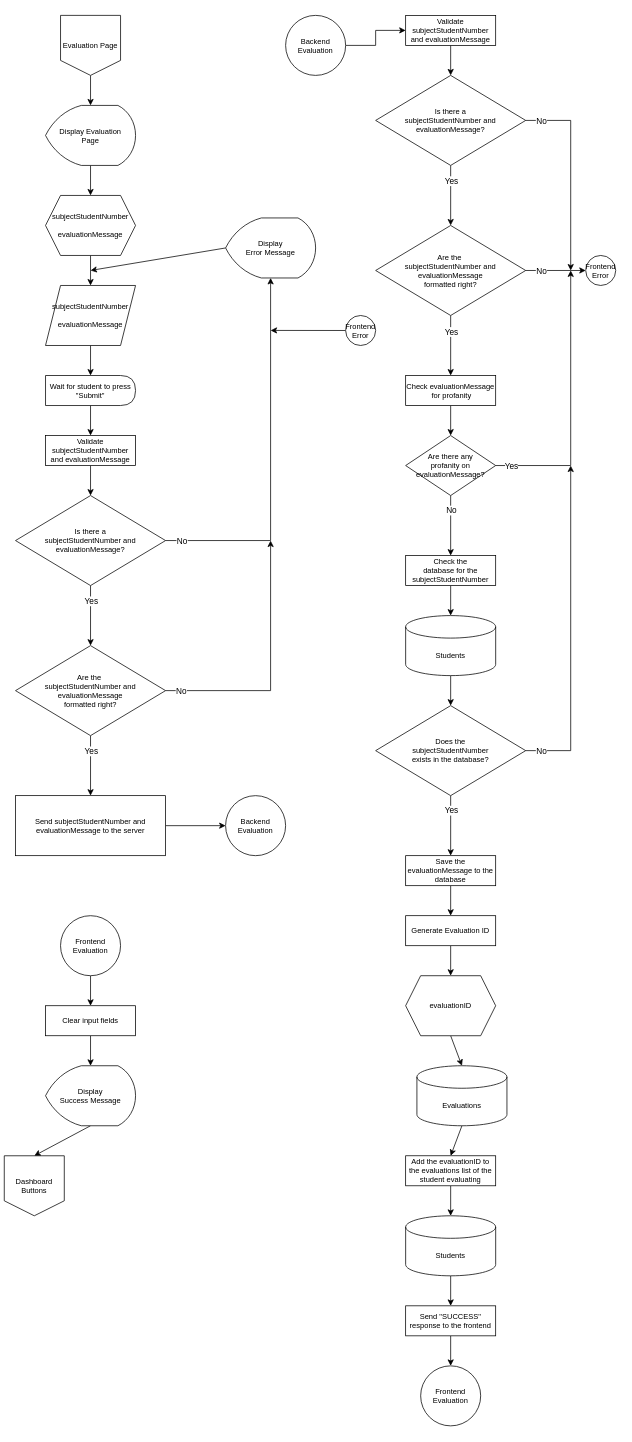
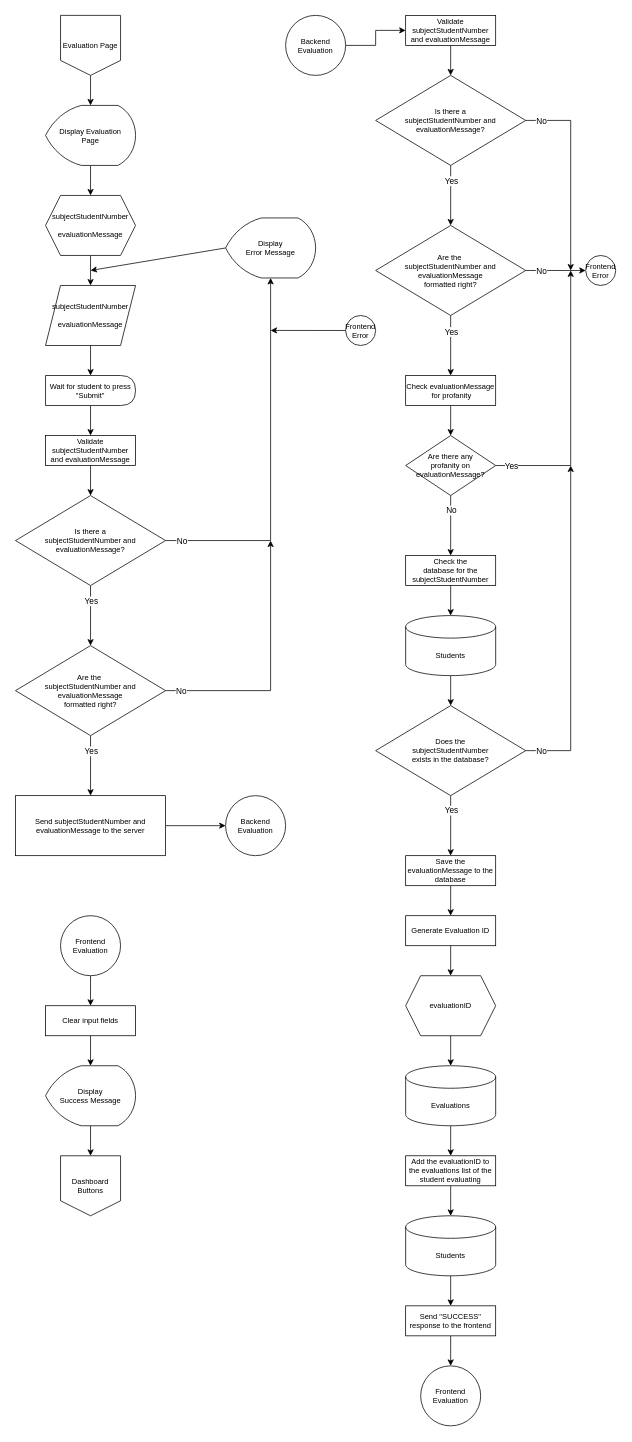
  <mxCell id="0" />
  <mxCell id="1" parent="0" />
  <mxCell id="2" style="edgeStyle=none;html=1;exitX=0.5;exitY=1;exitDx=0;exitDy=0;entryX=0.5;entryY=0;entryDx=0;entryDy=0;entryPerimeter=0;rounded=0;" parent="1" source="3" target="5" edge="1"><mxGeometry relative="1" as="geometry" /></mxCell>
  <mxCell id="3" value="Evaluation Page" style="shape=offPageConnector;whiteSpace=wrap;html=1;strokeWidth=1;fontFamily=Helvetica;fontSize=10;size=0.25;rounded=0;" parent="1" vertex="1"><mxGeometry x="80" y="20" width="80" height="80" as="geometry" /></mxCell>
  <mxCell id="4" style="edgeStyle=none;html=1;exitX=0.5;exitY=1;exitDx=0;exitDy=0;exitPerimeter=0;entryX=0.5;entryY=0;entryDx=0;entryDy=0;rounded=0;" parent="1" source="5" target="7" edge="1"><mxGeometry relative="1" as="geometry" /></mxCell>
  <mxCell id="5" value="Display Evaluation&lt;br style=&quot;font-size: 10px;&quot;&gt;Page" style="strokeWidth=1;html=1;shape=mxgraph.flowchart.display;whiteSpace=wrap;fontSize=10;rounded=0;fontFamily=Helvetica;" parent="1" vertex="1"><mxGeometry x="60" y="140" width="120" height="80" as="geometry" /></mxCell>
  <mxCell id="6" style="edgeStyle=none;html=1;exitX=0.5;exitY=1;exitDx=0;exitDy=0;entryX=0.5;entryY=0;entryDx=0;entryDy=0;rounded=0;" parent="1" source="7" target="9" edge="1"><mxGeometry relative="1" as="geometry" /></mxCell>
  <mxCell id="7" value="subjectStudentNumber&lt;br&gt;&lt;br&gt;evaluationMessage" style="shape=hexagon;perimeter=hexagonPerimeter2;whiteSpace=wrap;html=1;fixedSize=1;fontFamily=Helvetica;strokeWidth=1;fontSize=10;rounded=0;" parent="1" vertex="1"><mxGeometry x="60" y="260" width="120" height="80" as="geometry" /></mxCell>
  <mxCell id="8" style="edgeStyle=none;html=1;exitX=0.5;exitY=1;exitDx=0;exitDy=0;entryX=0.5;entryY=0;entryDx=0;entryDy=0;rounded=0;" parent="1" source="9" target="25" edge="1"><mxGeometry relative="1" as="geometry" /></mxCell>
  <mxCell id="9" value="subjectStudentNumber&lt;br&gt;&lt;br&gt;evaluationMessage" style="shape=parallelogram;perimeter=parallelogramPerimeter;whiteSpace=wrap;html=1;fixedSize=1;size=20;fontSize=10;fontFamily=Helvetica;rounded=0;" parent="1" vertex="1"><mxGeometry x="60" y="380" width="120" height="80" as="geometry" /></mxCell>
  <mxCell id="10" style="edgeStyle=none;html=1;exitX=0.5;exitY=1;exitDx=0;exitDy=0;entryX=0.5;entryY=0;entryDx=0;entryDy=0;rounded=0;" parent="1" source="11" target="16" edge="1"><mxGeometry relative="1" as="geometry" /></mxCell>
  <mxCell id="11" value="Validate subjectStudentNumber and evaluationMessage" style="rounded=0;whiteSpace=wrap;html=1;fontFamily=Helvetica;strokeWidth=1;fontSize=10;" parent="1" vertex="1"><mxGeometry x="60" y="580" width="120" height="40" as="geometry" /></mxCell>
  <mxCell id="12" style="edgeStyle=none;html=1;exitX=0.5;exitY=1;exitDx=0;exitDy=0;entryX=0.5;entryY=0;entryDx=0;entryDy=0;rounded=0;" parent="1" source="16" target="21" edge="1"><mxGeometry relative="1" as="geometry" /></mxCell>
  <mxCell id="13" value="Yes" style="edgeLabel;html=1;align=center;verticalAlign=middle;resizable=0;points=[];rounded=0;" parent="12" vertex="1" connectable="0"><mxGeometry x="-0.54" y="-1" relative="1" as="geometry"><mxPoint x="1" y="2" as="offset" /></mxGeometry></mxCell>
  <mxCell id="14" style="edgeStyle=none;html=1;exitX=1;exitY=0.5;exitDx=0;exitDy=0;entryX=0.5;entryY=1;entryDx=0;entryDy=0;entryPerimeter=0;rounded=0;" parent="1" source="16" target="23" edge="1"><mxGeometry relative="1" as="geometry"><Array as="points"><mxPoint x="360" y="720" /></Array></mxGeometry></mxCell>
  <mxCell id="15" value="No" style="edgeLabel;html=1;align=center;verticalAlign=middle;resizable=0;points=[];rounded=0;" parent="14" vertex="1" connectable="0"><mxGeometry x="-0.918" y="-4" relative="1" as="geometry"><mxPoint x="1" y="-4" as="offset" /></mxGeometry></mxCell>
  <mxCell id="16" value="Is there a&lt;br style=&quot;font-size: 10px;&quot;&gt;subjectStudentNumber and&lt;br&gt;evaluationMessage?" style="rhombus;whiteSpace=wrap;html=1;fontFamily=Helvetica;strokeWidth=1;fontSize=10;rounded=0;" parent="1" vertex="1"><mxGeometry y="660" width="200" height="120" as="geometry" x="20" /></mxCell>
  <mxCell id="17" style="edgeStyle=none;html=1;exitX=1;exitY=0.5;exitDx=0;exitDy=0;rounded=0;" parent="1" source="21" edge="1"><mxGeometry relative="1" as="geometry"><mxPoint x="360" y="720" as="targetPoint" /><Array as="points"><mxPoint x="360" y="920" /></Array></mxGeometry></mxCell>
  <mxCell id="18" value="No" style="edgeLabel;html=1;align=center;verticalAlign=middle;resizable=0;points=[];rounded=0;" parent="17" vertex="1" connectable="0"><mxGeometry x="-0.869" relative="1" as="geometry"><mxPoint x="-2" as="offset" /></mxGeometry></mxCell>
  <mxCell id="19" style="edgeStyle=none;html=1;exitX=0.5;exitY=1;exitDx=0;exitDy=0;entryX=0.5;entryY=0;entryDx=0;entryDy=0;rounded=0;" parent="1" source="21" target="27" edge="1"><mxGeometry relative="1" as="geometry" /></mxCell>
  <mxCell id="20" value="Yes" style="edgeLabel;html=1;align=center;verticalAlign=middle;resizable=0;points=[];rounded=0;" parent="19" vertex="1" connectable="0"><mxGeometry x="-0.459" y="-1" relative="1" as="geometry"><mxPoint x="1" y="-2" as="offset" /></mxGeometry></mxCell>
  <mxCell id="21" value="Are the&amp;nbsp;&lt;br&gt;subjectStudentNumber and&lt;br&gt;evaluationMessage&lt;br style=&quot;font-size: 10px;&quot;&gt;formatted right?" style="rhombus;whiteSpace=wrap;html=1;fontFamily=Helvetica;strokeWidth=1;fontSize=10;rounded=0;" parent="1" vertex="1"><mxGeometry y="860" width="200" height="120" as="geometry" x="20" /></mxCell>
  <mxCell id="22" style="edgeStyle=none;html=1;exitX=0;exitY=0.5;exitDx=0;exitDy=0;exitPerimeter=0;rounded=0;" parent="1" source="23" edge="1"><mxGeometry relative="1" as="geometry"><mxPoint x="120" y="360" as="targetPoint" /></mxGeometry></mxCell>
  <mxCell id="23" value="Display&lt;br&gt;Error Message" style="strokeWidth=1;html=1;shape=mxgraph.flowchart.display;whiteSpace=wrap;fontSize=10;fontFamily=Helvetica;rounded=0;" parent="1" vertex="1"><mxGeometry x="300" y="290" width="120" height="80" as="geometry" /></mxCell>
  <mxCell id="24" style="edgeStyle=none;html=1;exitX=0.5;exitY=1;exitDx=0;exitDy=0;entryX=0.5;entryY=0;entryDx=0;entryDy=0;rounded=0;" parent="1" source="25" target="11" edge="1"><mxGeometry relative="1" as="geometry" /></mxCell>
  <mxCell id="25" value="Wait for student to press &quot;Submit&quot;" style="shape=delay;whiteSpace=wrap;html=1;hachureGap=4;fontFamily=Helvetica;fontSize=10;rounded=0;" parent="1" vertex="1"><mxGeometry x="60" y="500" width="120" height="40" as="geometry" /></mxCell>
  <mxCell id="26" style="edgeStyle=none;html=1;exitX=1;exitY=0.5;exitDx=0;exitDy=0;rounded=0;" parent="1" source="27" target="28" edge="1"><mxGeometry relative="1" as="geometry" /></mxCell>
  <mxCell id="27" value="Send subjectStudentNumber and evaluationMessage to the server" style="rounded=0;whiteSpace=wrap;html=1;fontFamily=Helvetica;strokeWidth=1;fontSize=10;" parent="1" vertex="1"><mxGeometry y="1060" width="200" height="80" as="geometry" x="20" /></mxCell>
  <mxCell id="28" value="Backend&lt;br&gt;Evaluation" style="ellipse;whiteSpace=wrap;html=1;aspect=fixed;fontSize=10;fontFamily=Helvetica;rounded=0;" parent="1" vertex="1"><mxGeometry x="300" y="1060" width="80" height="80" as="geometry" /></mxCell>
  <mxCell id="29" style="edgeStyle=none;html=1;exitX=1;exitY=0.5;exitDx=0;exitDy=0;entryX=0;entryY=0.5;entryDx=0;entryDy=0;rounded=0;" parent="1" source="30" target="32" edge="1"><mxGeometry relative="1" as="geometry"><Array as="points"><mxPoint x="500" y="60" /><mxPoint x="500" y="40" /></Array></mxGeometry></mxCell>
  <mxCell id="30" value="Backend&lt;br&gt;Evaluation" style="ellipse;whiteSpace=wrap;html=1;aspect=fixed;fontSize=10;fontFamily=Helvetica;rounded=0;" parent="1" vertex="1"><mxGeometry x="380" y="20" width="80" height="80" as="geometry" /></mxCell>
  <mxCell id="31" style="edgeStyle=none;html=1;exitX=0.5;exitY=1;exitDx=0;exitDy=0;entryX=0.5;entryY=0;entryDx=0;entryDy=0;rounded=0;" parent="1" source="32" target="37" edge="1"><mxGeometry relative="1" as="geometry" /></mxCell>
  <mxCell id="32" value="Validate subjectStudentNumber and evaluationMessage" style="rounded=0;whiteSpace=wrap;html=1;fontFamily=Helvetica;strokeWidth=1;fontSize=10;" parent="1" vertex="1"><mxGeometry x="540" y="20" width="120" height="40" as="geometry" /></mxCell>
  <mxCell id="33" style="edgeStyle=none;html=1;exitX=0.5;exitY=1;exitDx=0;exitDy=0;entryX=0.5;entryY=0;entryDx=0;entryDy=0;rounded=0;" parent="1" source="37" target="42" edge="1"><mxGeometry relative="1" as="geometry" /></mxCell>
  <mxCell id="34" value="Yes" style="edgeLabel;html=1;align=center;verticalAlign=middle;resizable=0;points=[];rounded=0;" parent="33" vertex="1" connectable="0"><mxGeometry x="-0.54" y="-1" relative="1" as="geometry"><mxPoint x="1" y="2" as="offset" /></mxGeometry></mxCell>
  <mxCell id="35" style="edgeStyle=none;html=1;exitX=1;exitY=0.5;exitDx=0;exitDy=0;rounded=0;" parent="1" source="37" edge="1"><mxGeometry relative="1" as="geometry"><mxPoint x="760" y="360" as="targetPoint" /><Array as="points"><mxPoint x="760" y="160" /></Array></mxGeometry></mxCell>
  <mxCell id="36" value="No" style="edgeLabel;html=1;align=center;verticalAlign=middle;resizable=0;points=[];rounded=0;" parent="35" vertex="1" connectable="0"><mxGeometry x="-0.926" y="1" relative="1" as="geometry"><mxPoint x="10" y="1" as="offset" /></mxGeometry></mxCell>
  <mxCell id="37" value="Is there a&lt;br style=&quot;font-size: 10px;&quot;&gt;subjectStudentNumber and&lt;br&gt;evaluationMessage?" style="rhombus;whiteSpace=wrap;html=1;fontFamily=Helvetica;strokeWidth=1;fontSize=10;rounded=0;" parent="1" vertex="1"><mxGeometry x="500" y="100" width="200" height="120" as="geometry" /></mxCell>
  <mxCell id="38" style="edgeStyle=none;html=1;exitX=1;exitY=0.5;exitDx=0;exitDy=0;entryX=0;entryY=0.5;entryDx=0;entryDy=0;rounded=0;" parent="1" source="42" target="45" edge="1"><mxGeometry relative="1" as="geometry" /></mxCell>
  <mxCell id="39" value="No" style="edgeLabel;html=1;align=center;verticalAlign=middle;resizable=0;points=[];rounded=0;" parent="38" vertex="1" connectable="0"><mxGeometry x="-0.808" y="-1" relative="1" as="geometry"><mxPoint x="12" y="-1" as="offset" /></mxGeometry></mxCell>
  <mxCell id="40" style="edgeStyle=none;html=1;exitX=0.5;exitY=1;exitDx=0;exitDy=0;entryX=0.5;entryY=0;entryDx=0;entryDy=0;rounded=0;" parent="1" source="42" target="56" edge="1"><mxGeometry relative="1" as="geometry" /></mxCell>
  <mxCell id="41" value="Yes" style="edgeLabel;html=1;align=center;verticalAlign=middle;resizable=0;points=[];rounded=0;" parent="40" vertex="1" connectable="0"><mxGeometry x="-0.809" y="-2" relative="1" as="geometry"><mxPoint x="2" y="13" as="offset" /></mxGeometry></mxCell>
  <mxCell id="42" value="Are the&amp;nbsp;&lt;br&gt;subjectStudentNumber and&lt;br&gt;evaluationMessage&lt;br style=&quot;font-size: 10px;&quot;&gt;formatted right?" style="rhombus;whiteSpace=wrap;html=1;fontFamily=Helvetica;strokeWidth=1;fontSize=10;rounded=0;" parent="1" vertex="1"><mxGeometry x="500" y="300" width="200" height="120" as="geometry" /></mxCell>
  <mxCell id="43" style="edgeStyle=none;html=1;exitX=0;exitY=0.5;exitDx=0;exitDy=0;rounded=0;" parent="1" source="44" edge="1"><mxGeometry relative="1" as="geometry"><mxPoint x="360" y="439.905" as="targetPoint" /></mxGeometry></mxCell>
  <mxCell id="44" value="Frontend Error" style="ellipse;whiteSpace=wrap;html=1;aspect=fixed;fontSize=10;fontFamily=Helvetica;rounded=0;" parent="1" vertex="1"><mxGeometry x="460" y="420" width="40" height="40" as="geometry" /></mxCell>
  <mxCell id="45" value="Frontend Error" style="ellipse;whiteSpace=wrap;html=1;aspect=fixed;fontSize=10;fontFamily=Helvetica;rounded=0;" parent="1" vertex="1"><mxGeometry x="780" y="340" width="40" height="40" as="geometry" /></mxCell>
  <mxCell id="46" style="edgeStyle=none;html=1;exitX=0.5;exitY=1;exitDx=0;exitDy=0;entryX=0.5;entryY=0;entryDx=0;entryDy=0;entryPerimeter=0;rounded=0;" parent="1" source="47" target="49" edge="1"><mxGeometry relative="1" as="geometry" /></mxCell>
  <mxCell id="47" value="Check the&lt;br&gt;database for the subjectStudentNumber" style="rounded=0;whiteSpace=wrap;html=1;fontFamily=Helvetica;strokeWidth=1;fontSize=10;" parent="1" vertex="1"><mxGeometry x="540" y="740" width="120" height="40" as="geometry" /></mxCell>
  <mxCell id="48" style="edgeStyle=none;html=1;exitX=0.5;exitY=1;exitDx=0;exitDy=0;exitPerimeter=0;entryX=0.5;entryY=0;entryDx=0;entryDy=0;rounded=0;" parent="1" source="49" target="54" edge="1"><mxGeometry relative="1" as="geometry" /></mxCell>
  <mxCell id="49" value="Students" style="shape=cylinder3;whiteSpace=wrap;html=1;boundedLbl=1;backgroundOutline=1;size=15;fontSize=10;fontFamily=Helvetica;rounded=0;" parent="1" vertex="1"><mxGeometry x="540" y="820" width="120" height="80" as="geometry" /></mxCell>
  <mxCell id="50" style="edgeStyle=none;html=1;exitX=1;exitY=0.5;exitDx=0;exitDy=0;rounded=0;" parent="1" source="54" edge="1"><mxGeometry relative="1" as="geometry"><mxPoint x="760" y="620" as="targetPoint" /><Array as="points"><mxPoint x="760" y="1000" /></Array></mxGeometry></mxCell>
  <mxCell id="51" value="No" style="edgeLabel;html=1;align=center;verticalAlign=middle;resizable=0;points=[];rounded=0;" parent="50" vertex="1" connectable="0"><mxGeometry x="-0.946" y="2" relative="1" as="geometry"><mxPoint x="8" y="2" as="offset" /></mxGeometry></mxCell>
  <mxCell id="52" style="edgeStyle=none;html=1;exitX=0.5;exitY=1;exitDx=0;exitDy=0;entryX=0.5;entryY=0;entryDx=0;entryDy=0;rounded=0;" parent="1" source="54" target="63" edge="1"><mxGeometry relative="1" as="geometry" /></mxCell>
  <mxCell id="53" value="Yes" style="edgeLabel;html=1;align=center;verticalAlign=middle;resizable=0;points=[];rounded=0;" parent="52" vertex="1" connectable="0"><mxGeometry x="0.278" y="1" relative="1" as="geometry"><mxPoint x="-1" y="-32" as="offset" /></mxGeometry></mxCell>
  <mxCell id="54" value="Does the&lt;br&gt;subjectStudentNumber&lt;br&gt;exists in the database?" style="rhombus;whiteSpace=wrap;html=1;fontFamily=Helvetica;strokeWidth=1;fontSize=10;rounded=0;" parent="1" vertex="1"><mxGeometry x="500" y="940" width="200" height="120" as="geometry" /></mxCell>
  <mxCell id="55" style="edgeStyle=none;html=1;exitX=0.5;exitY=1;exitDx=0;exitDy=0;entryX=0.5;entryY=0;entryDx=0;entryDy=0;rounded=0;" parent="1" source="56" target="61" edge="1"><mxGeometry relative="1" as="geometry" /></mxCell>
  <mxCell id="56" value="Check evaluationMessage&lt;br&gt;&amp;nbsp;for profanity" style="rounded=0;whiteSpace=wrap;html=1;fontFamily=Helvetica;strokeWidth=1;fontSize=10;" parent="1" vertex="1"><mxGeometry x="540" y="500" width="120" height="40" as="geometry" /></mxCell>
  <mxCell id="57" style="edgeStyle=none;html=1;exitX=0.5;exitY=1;exitDx=0;exitDy=0;entryX=0.5;entryY=0;entryDx=0;entryDy=0;rounded=0;" parent="1" source="61" target="47" edge="1"><mxGeometry relative="1" as="geometry" /></mxCell>
  <mxCell id="58" value="No" style="edgeLabel;html=1;align=center;verticalAlign=middle;resizable=0;points=[];rounded=0;" parent="57" vertex="1" connectable="0"><mxGeometry x="-0.594" y="2" relative="1" as="geometry"><mxPoint x="-2" y="3" as="offset" /></mxGeometry></mxCell>
  <mxCell id="59" style="edgeStyle=none;html=1;exitX=1;exitY=0.5;exitDx=0;exitDy=0;rounded=0;" parent="1" source="61" edge="1"><mxGeometry relative="1" as="geometry"><mxPoint x="760" y="360" as="targetPoint" /><Array as="points"><mxPoint x="760" y="620" /></Array></mxGeometry></mxCell>
  <mxCell id="60" value="Yes" style="edgeLabel;html=1;align=center;verticalAlign=middle;resizable=0;points=[];rounded=0;" parent="59" vertex="1" connectable="0"><mxGeometry x="-0.939" y="3" relative="1" as="geometry"><mxPoint x="9" y="3" as="offset" /></mxGeometry></mxCell>
  <mxCell id="61" value="Are there any&lt;br&gt;profanity on&lt;br&gt;evaluationMessage?" style="rhombus;whiteSpace=wrap;html=1;fontFamily=Helvetica;strokeWidth=1;fontSize=10;rounded=0;" parent="1" vertex="1"><mxGeometry x="540" y="580" width="120" height="80" as="geometry" /></mxCell>
  <mxCell id="62" style="edgeStyle=none;html=1;exitX=0.5;exitY=1;exitDx=0;exitDy=0;entryX=0.5;entryY=0;entryDx=0;entryDy=0;rounded=0;" parent="1" source="63" target="65" edge="1"><mxGeometry relative="1" as="geometry" /></mxCell>
  <mxCell id="63" value="Save the evaluationMessage to the database" style="rounded=0;whiteSpace=wrap;html=1;fontFamily=Helvetica;strokeWidth=1;fontSize=10;" parent="1" vertex="1"><mxGeometry x="540" y="1140" width="120" height="40" as="geometry" /></mxCell>
  <mxCell id="64" style="edgeStyle=none;html=1;exitX=0.5;exitY=1;exitDx=0;exitDy=0;entryX=0.5;entryY=0;entryDx=0;entryDy=0;rounded=0;" parent="1" source="65" target="67" edge="1"><mxGeometry relative="1" as="geometry" /></mxCell>
  <mxCell id="65" value="Generate Evaluation ID" style="rounded=0;whiteSpace=wrap;html=1;fontFamily=Helvetica;strokeWidth=1;fontSize=10;" parent="1" vertex="1"><mxGeometry x="540" y="1220" width="120" height="40" as="geometry" /></mxCell>
  <mxCell id="66" style="edgeStyle=none;html=1;exitX=0.5;exitY=1;exitDx=0;exitDy=0;entryX=0.5;entryY=0;entryDx=0;entryDy=0;entryPerimeter=0;rounded=0;" parent="1" source="67" target="69" edge="1"><mxGeometry relative="1" as="geometry" /></mxCell>
  <mxCell id="67" value="evaluationID" style="shape=hexagon;perimeter=hexagonPerimeter2;whiteSpace=wrap;html=1;fixedSize=1;fontFamily=Helvetica;strokeWidth=1;fontSize=10;rounded=0;" parent="1" vertex="1"><mxGeometry x="540" y="1300" width="120" height="80" as="geometry" /></mxCell>
  <mxCell id="68" style="edgeStyle=none;html=1;exitX=0.5;exitY=1;exitDx=0;exitDy=0;exitPerimeter=0;entryX=0.5;entryY=0;entryDx=0;entryDy=0;rounded=0;" parent="1" source="69" target="71" edge="1"><mxGeometry relative="1" as="geometry" /></mxCell>
- <mxCell id="69" value="Evaluations" style="shape=cylinder3;whiteSpace=wrap;html=1;boundedLbl=1;backgroundOutline=1;size=15;fontSize=10;fontFamily=Helvetica;rounded=0;" parent="1" vertex="1"><mxGeometry x="555" y="1420" width="120" height="80" as="geometry" /></mxCell>
+ <mxCell id="69" value="Evaluations" style="shape=cylinder3;whiteSpace=wrap;html=1;boundedLbl=1;backgroundOutline=1;size=15;fontSize=10;fontFamily=Helvetica;rounded=0;" parent="1" vertex="1"><mxGeometry x="540" y="1420" width="120" height="80" as="geometry" /></mxCell>
  <mxCell id="70" style="edgeStyle=none;html=1;exitX=0.5;exitY=1;exitDx=0;exitDy=0;entryX=0.5;entryY=0;entryDx=0;entryDy=0;entryPerimeter=0;rounded=0;" parent="1" source="71" target="73" edge="1"><mxGeometry relative="1" as="geometry" /></mxCell>
  <mxCell id="71" value="Add the evaluationID to the evaluations list of the student evaluating" style="rounded=0;whiteSpace=wrap;html=1;fontFamily=Helvetica;strokeWidth=1;fontSize=10;" parent="1" vertex="1"><mxGeometry x="540" y="1540" width="120" height="40" as="geometry" /></mxCell>
  <mxCell id="72" style="edgeStyle=none;html=1;exitX=0.5;exitY=1;exitDx=0;exitDy=0;exitPerimeter=0;entryX=0.5;entryY=0;entryDx=0;entryDy=0;rounded=0;" parent="1" source="73" target="75" edge="1"><mxGeometry relative="1" as="geometry" /></mxCell>
  <mxCell id="73" value="Students" style="shape=cylinder3;whiteSpace=wrap;html=1;boundedLbl=1;backgroundOutline=1;size=15;fontSize=10;fontFamily=Helvetica;rounded=0;" parent="1" vertex="1"><mxGeometry x="540" y="1620" width="120" height="80" as="geometry" /></mxCell>
  <mxCell id="74" style="edgeStyle=none;html=1;exitX=0.5;exitY=1;exitDx=0;exitDy=0;entryX=0.5;entryY=0;entryDx=0;entryDy=0;rounded=0;" parent="1" source="75" target="76" edge="1"><mxGeometry relative="1" as="geometry" /></mxCell>
  <mxCell id="75" value="Send &quot;SUCCESS&quot; response to the frontend" style="rounded=0;whiteSpace=wrap;html=1;fontFamily=Helvetica;strokeWidth=1;fontSize=10;" parent="1" vertex="1"><mxGeometry x="540" y="1740" width="120" height="40" as="geometry" /></mxCell>
  <mxCell id="76" value="Frontend&lt;br&gt;Evaluation" style="ellipse;whiteSpace=wrap;html=1;aspect=fixed;fontSize=10;fontFamily=Helvetica;rounded=0;" parent="1" vertex="1"><mxGeometry x="560" y="1820" width="80" height="80" as="geometry" /></mxCell>
  <mxCell id="77" style="edgeStyle=none;html=1;exitX=0.5;exitY=1;exitDx=0;exitDy=0;entryX=0.5;entryY=0;entryDx=0;entryDy=0;rounded=0;" parent="1" source="78" target="80" edge="1"><mxGeometry relative="1" as="geometry" /></mxCell>
  <mxCell id="78" value="Frontend&lt;br&gt;Evaluation" style="ellipse;whiteSpace=wrap;html=1;aspect=fixed;fontSize=10;fontFamily=Helvetica;rounded=0;" parent="1" vertex="1"><mxGeometry x="80" y="1220" width="80" height="80" as="geometry" /></mxCell>
  <mxCell id="79" style="edgeStyle=none;html=1;exitX=0.5;exitY=1;exitDx=0;exitDy=0;entryX=0.5;entryY=0;entryDx=0;entryDy=0;entryPerimeter=0;rounded=0;" parent="1" source="80" target="82" edge="1"><mxGeometry relative="1" as="geometry" /></mxCell>
  <mxCell id="80" value="Clear input fields" style="rounded=0;whiteSpace=wrap;html=1;fontFamily=Helvetica;strokeWidth=1;fontSize=10;" parent="1" vertex="1"><mxGeometry x="60" y="1340" width="120" height="40" as="geometry" /></mxCell>
  <mxCell id="81" style="edgeStyle=none;html=1;exitX=0.5;exitY=1;exitDx=0;exitDy=0;exitPerimeter=0;entryX=0.5;entryY=0;entryDx=0;entryDy=0;rounded=0;" parent="1" source="82" target="83" edge="1"><mxGeometry relative="1" as="geometry" /></mxCell>
  <mxCell id="82" value="Display&lt;br&gt;Success Message" style="strokeWidth=1;html=1;shape=mxgraph.flowchart.display;whiteSpace=wrap;fontSize=10;fontFamily=Helvetica;rounded=0;" parent="1" vertex="1"><mxGeometry x="60" y="1420" width="120" height="80" as="geometry" /></mxCell>
- <mxCell id="83" value="Dashboard Buttons" style="shape=offPageConnector;whiteSpace=wrap;html=1;strokeWidth=1;fontFamily=Helvetica;fontSize=10;size=0.25;rounded=0;" parent="1" vertex="1"><mxGeometry x="5" y="1540" width="80" height="80" as="geometry" /></mxCell>
+ <mxCell id="83" value="Dashboard Buttons" style="shape=offPageConnector;whiteSpace=wrap;html=1;strokeWidth=1;fontFamily=Helvetica;fontSize=10;size=0.25;rounded=0;" parent="1" vertex="1"><mxGeometry x="80" y="1540" width="80" height="80" as="geometry" /></mxCell>
